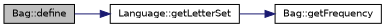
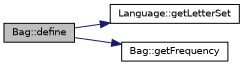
  digraph {
    rankdir=LR
    node [color=black fillcolor=white fontname=Helvetica fontsize=10 shape=record style=filled]
    edge [color=midnightblue fontname=Helvetica fontsize=10 labelfontname=Helvetica labelfontsize=10 style=solid]
    n1 [fillcolor=grey75 fontcolor=black height=0.2 label="Bag::define" width=0.4]
    n2 [height=0.2 label="Language::getLetterSet" width=0.4]
    n3 [height=0.2 label="Bag::getFrequency" width=0.4]
    n1 -> n2
-   n2 -> n3
+   n1 -> n3
  }
